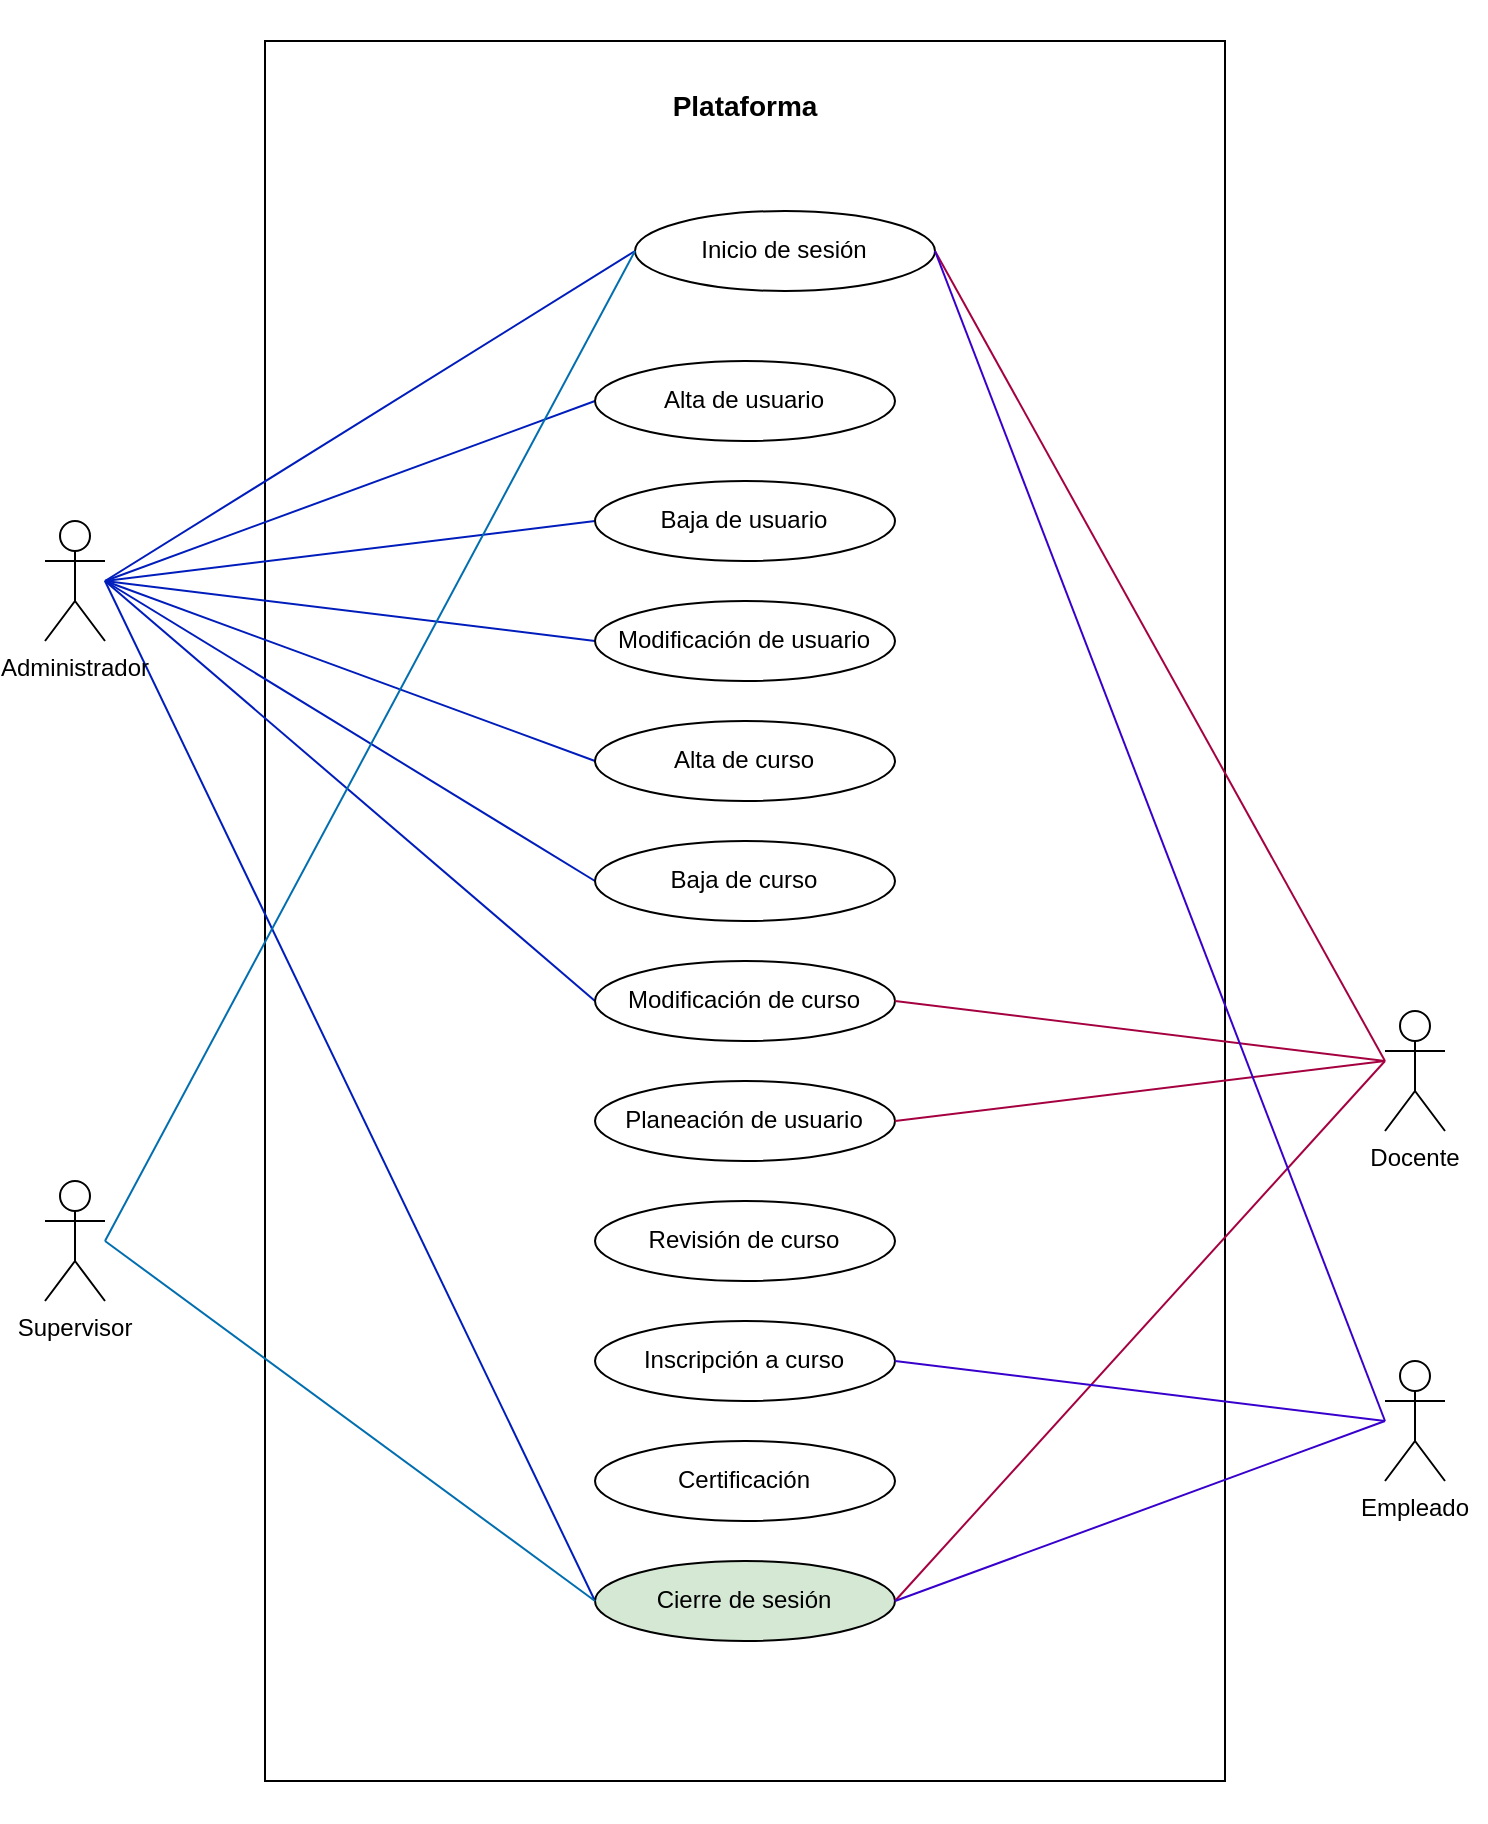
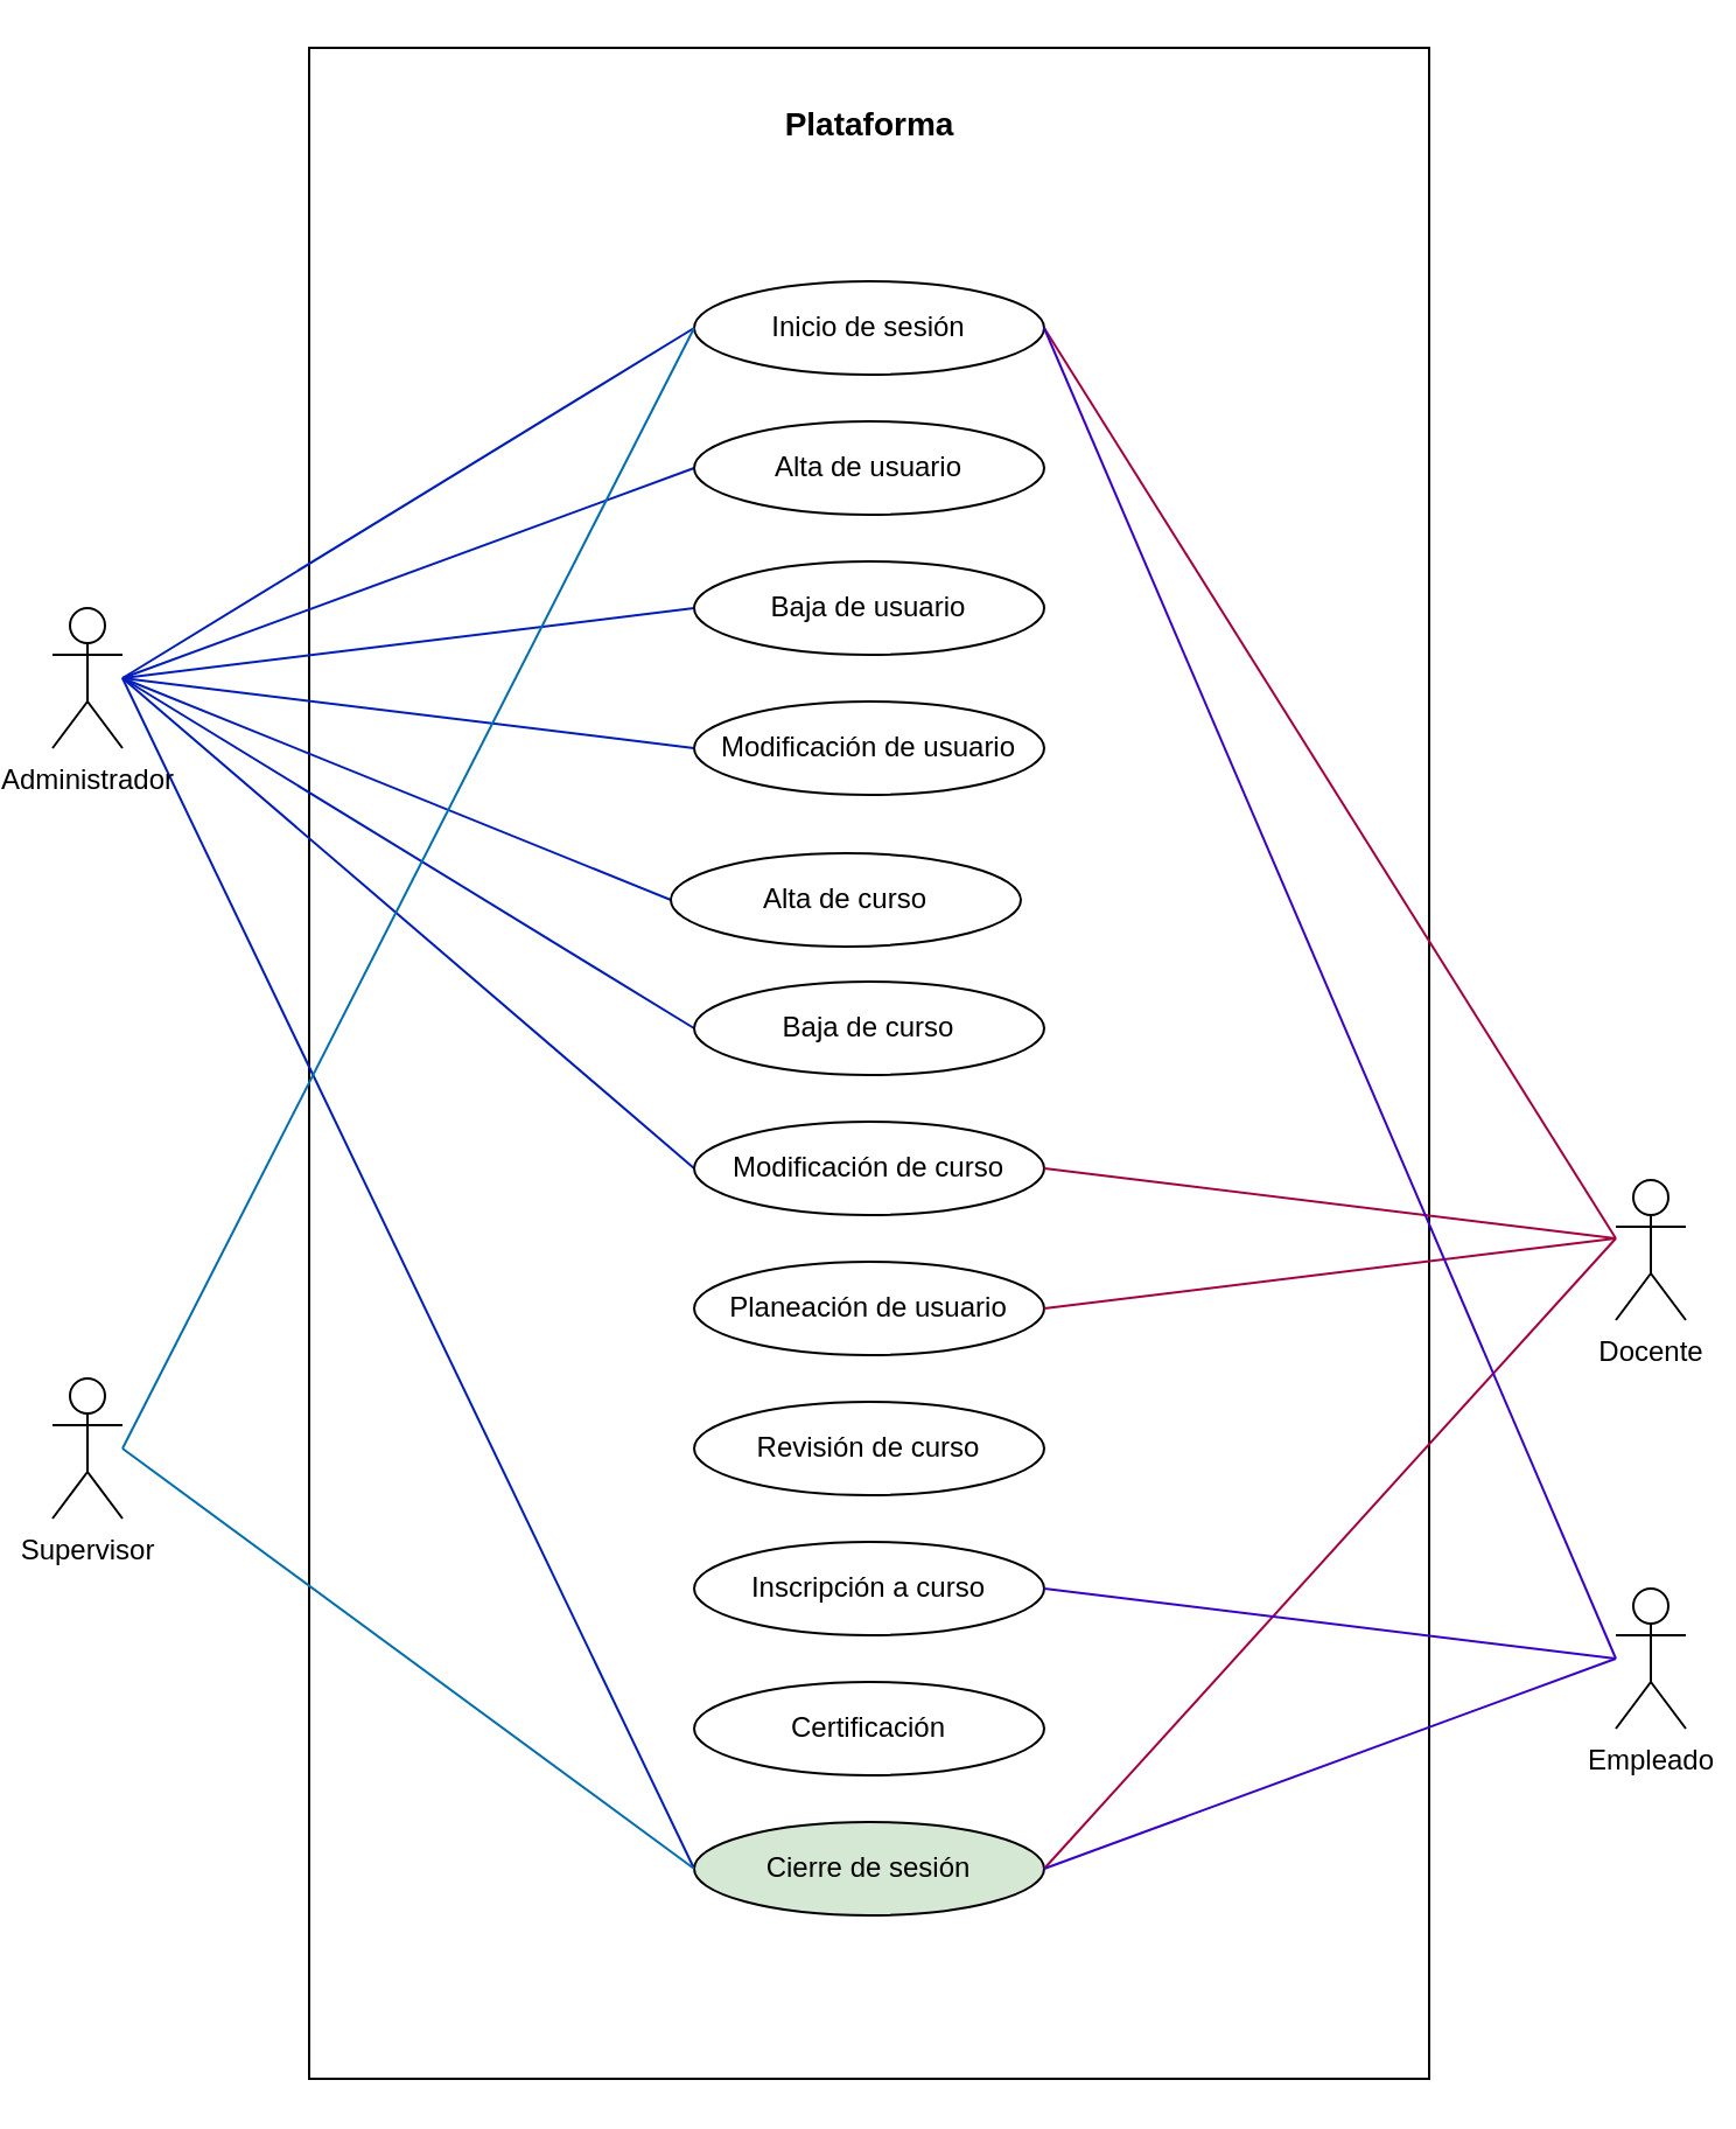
  <mxCell id="0" />
  <mxCell id="1" parent="0" />
  <mxCell id="2" value="" style="rounded=0;whiteSpace=wrap;html=1;" vertex="1" parent="1"><mxGeometry x="130" y="20" width="480" height="870" as="geometry" /></mxCell>
  <mxCell id="3" style="edgeStyle=none;rounded=0;orthogonalLoop=1;jettySize=auto;html=1;entryX=0;entryY=0.5;entryDx=0;entryDy=0;endArrow=none;endFill=0;fillColor=#0050ef;strokeColor=#001DBC;" edge="1" parent="1" target="15"><mxGeometry relative="1" as="geometry"><mxPoint x="50" y="290" as="sourcePoint" /></mxGeometry></mxCell>
  <mxCell id="4" style="edgeStyle=none;rounded=0;orthogonalLoop=1;jettySize=auto;html=1;entryX=0;entryY=0.5;entryDx=0;entryDy=0;endArrow=none;endFill=0;fillColor=#0050ef;strokeColor=#001DBC;" edge="1" parent="1" target="16"><mxGeometry relative="1" as="geometry"><mxPoint x="50" y="290" as="sourcePoint" /></mxGeometry></mxCell>
  <mxCell id="5" style="edgeStyle=none;rounded=0;orthogonalLoop=1;jettySize=auto;html=1;entryX=0;entryY=0.5;entryDx=0;entryDy=0;endArrow=none;endFill=0;fillColor=#0050ef;strokeColor=#001DBC;" edge="1" parent="1" target="17"><mxGeometry relative="1" as="geometry"><mxPoint x="50" y="290" as="sourcePoint" /></mxGeometry></mxCell>
  <mxCell id="6" style="edgeStyle=none;rounded=0;orthogonalLoop=1;jettySize=auto;html=1;entryX=0;entryY=0.5;entryDx=0;entryDy=0;endArrow=none;endFill=0;fillColor=#0050ef;strokeColor=#001DBC;" edge="1" parent="1" target="18"><mxGeometry relative="1" as="geometry"><mxPoint x="50" y="290" as="sourcePoint" /></mxGeometry></mxCell>
  <mxCell id="7" style="edgeStyle=none;rounded=0;orthogonalLoop=1;jettySize=auto;html=1;entryX=0;entryY=0.5;entryDx=0;entryDy=0;endArrow=none;endFill=0;fillColor=#0050ef;strokeColor=#001DBC;" edge="1" parent="1" target="19"><mxGeometry relative="1" as="geometry"><mxPoint x="50" y="290" as="sourcePoint" /></mxGeometry></mxCell>
  <mxCell id="8" style="edgeStyle=none;rounded=0;orthogonalLoop=1;jettySize=auto;html=1;entryX=0;entryY=0.5;entryDx=0;entryDy=0;endArrow=none;endFill=0;fillColor=#0050ef;strokeColor=#001DBC;" edge="1" parent="1" target="20"><mxGeometry relative="1" as="geometry"><mxPoint x="50" y="290" as="sourcePoint" /></mxGeometry></mxCell>
  <mxCell id="9" style="edgeStyle=none;rounded=0;orthogonalLoop=1;jettySize=auto;html=1;entryX=0;entryY=0.5;entryDx=0;entryDy=0;endArrow=none;endFill=0;fillColor=#0050ef;strokeColor=#001DBC;" edge="1" parent="1" target="12"><mxGeometry relative="1" as="geometry"><mxPoint x="50" y="290" as="sourcePoint" /></mxGeometry></mxCell>
  <mxCell id="10" style="edgeStyle=none;rounded=0;orthogonalLoop=1;jettySize=auto;html=1;endArrow=none;endFill=0;entryX=0;entryY=0.5;entryDx=0;entryDy=0;fillColor=#0050ef;strokeColor=#001DBC;" edge="1" parent="1" target="14"><mxGeometry relative="1" as="geometry"><mxPoint x="290" y="800" as="targetPoint" /><mxPoint x="50" y="290" as="sourcePoint" /></mxGeometry></mxCell>
  <mxCell id="11" value="Administrador" style="shape=umlActor;verticalLabelPosition=bottom;verticalAlign=top;html=1;" vertex="1" parent="1"><mxGeometry x="20" y="260" width="30" height="60" as="geometry" /></mxCell>
- <mxCell id="12" value="Inicio de sesión" style="ellipse;whiteSpace=wrap;html=1;" vertex="1" parent="1"><mxGeometry x="315" y="105" width="150" height="40" as="geometry" /></mxCell>
+ <mxCell id="12" value="Inicio de sesión" style="ellipse;whiteSpace=wrap;html=1;" vertex="1" parent="1"><mxGeometry x="295" y="120" width="150" height="40" as="geometry" /></mxCell>
  <mxCell id="13" value="&lt;font style=&quot;font-size: 14px&quot;&gt;Plataforma&lt;/font&gt;" style="text;strokeColor=none;fillColor=none;html=1;fontSize=24;fontStyle=1;verticalAlign=middle;align=center;" vertex="1" parent="1"><mxGeometry x="295" y="30" width="150" height="40" as="geometry" /></mxCell>
  <mxCell id="14" value="Cierre de sesión" style="ellipse;whiteSpace=wrap;html=1;fillColor=#d5e8d4;" vertex="1" parent="1"><mxGeometry x="295" y="780" width="150" height="40" as="geometry" /></mxCell>
  <mxCell id="15" value="Alta de usuario" style="ellipse;whiteSpace=wrap;html=1;" vertex="1" parent="1"><mxGeometry x="295" y="180" width="150" height="40" as="geometry" /></mxCell>
  <mxCell id="16" value="Baja de usuario" style="ellipse;whiteSpace=wrap;html=1;" vertex="1" parent="1"><mxGeometry x="295" y="240" width="150" height="40" as="geometry" /></mxCell>
  <mxCell id="17" value="Modificación de usuario" style="ellipse;whiteSpace=wrap;html=1;" vertex="1" parent="1"><mxGeometry x="295" y="300" width="150" height="40" as="geometry" /></mxCell>
- <mxCell id="18" value="Alta de curso" style="ellipse;whiteSpace=wrap;html=1;" vertex="1" parent="1"><mxGeometry x="295" y="360" width="150" height="40" as="geometry" /></mxCell>
+ <mxCell id="18" value="Alta de curso" style="ellipse;whiteSpace=wrap;html=1;" vertex="1" parent="1"><mxGeometry x="285" y="365" width="150" height="40" as="geometry" /></mxCell>
  <mxCell id="19" value="Baja de curso" style="ellipse;whiteSpace=wrap;html=1;" vertex="1" parent="1"><mxGeometry x="295" y="420" width="150" height="40" as="geometry" /></mxCell>
  <mxCell id="20" value="Modificación de curso" style="ellipse;whiteSpace=wrap;html=1;" vertex="1" parent="1"><mxGeometry x="295" y="480" width="150" height="40" as="geometry" /></mxCell>
  <mxCell id="21" value="Inscripción a curso" style="ellipse;whiteSpace=wrap;html=1;" vertex="1" parent="1"><mxGeometry x="295" y="660" width="150" height="40" as="geometry" /></mxCell>
  <mxCell id="22" value="Planeación de usuario" style="ellipse;whiteSpace=wrap;html=1;" vertex="1" parent="1"><mxGeometry x="295" y="540" width="150" height="40" as="geometry" /></mxCell>
  <mxCell id="23" value="Revisión de curso" style="ellipse;whiteSpace=wrap;html=1;" vertex="1" parent="1"><mxGeometry x="295" y="600" width="150" height="40" as="geometry" /></mxCell>
  <mxCell id="24" value="Certificación" style="ellipse;whiteSpace=wrap;html=1;" vertex="1" parent="1"><mxGeometry x="295" y="720" width="150" height="40" as="geometry" /></mxCell>
  <mxCell id="25" style="edgeStyle=none;rounded=0;orthogonalLoop=1;jettySize=auto;html=1;entryX=0;entryY=0.5;entryDx=0;entryDy=0;endArrow=none;endFill=0;fillColor=#1ba1e2;strokeColor=#006EAF;" edge="1" parent="1" target="14"><mxGeometry relative="1" as="geometry"><mxPoint x="50" y="620" as="sourcePoint" /></mxGeometry></mxCell>
  <mxCell id="26" style="edgeStyle=none;rounded=0;orthogonalLoop=1;jettySize=auto;html=1;entryX=0;entryY=0.5;entryDx=0;entryDy=0;endArrow=none;endFill=0;fillColor=#1ba1e2;strokeColor=#006EAF;" edge="1" parent="1" target="12"><mxGeometry relative="1" as="geometry"><mxPoint x="50" y="620" as="sourcePoint" /></mxGeometry></mxCell>
  <mxCell id="27" value="Supervisor" style="shape=umlActor;verticalLabelPosition=bottom;verticalAlign=top;html=1;" vertex="1" parent="1"><mxGeometry x="20" y="590" width="30" height="60" as="geometry" /></mxCell>
  <mxCell id="28" style="edgeStyle=none;rounded=0;orthogonalLoop=1;jettySize=auto;html=1;entryX=1;entryY=0.5;entryDx=0;entryDy=0;endArrow=none;endFill=0;fillColor=#d80073;strokeColor=#A50040;" edge="1" parent="1" target="22"><mxGeometry relative="1" as="geometry"><mxPoint x="690" y="530" as="sourcePoint" /></mxGeometry></mxCell>
  <mxCell id="29" style="edgeStyle=none;rounded=0;orthogonalLoop=1;jettySize=auto;html=1;entryX=1;entryY=0.5;entryDx=0;entryDy=0;endArrow=none;endFill=0;fillColor=#d80073;strokeColor=#A50040;" edge="1" parent="1" target="20"><mxGeometry relative="1" as="geometry"><mxPoint x="690" y="530" as="sourcePoint" /></mxGeometry></mxCell>
  <mxCell id="30" style="edgeStyle=none;rounded=0;orthogonalLoop=1;jettySize=auto;html=1;entryX=1;entryY=0.5;entryDx=0;entryDy=0;endArrow=none;endFill=0;fillColor=#d80073;strokeColor=#A50040;" edge="1" parent="1" target="14"><mxGeometry relative="1" as="geometry"><mxPoint x="690" y="530" as="sourcePoint" /></mxGeometry></mxCell>
  <mxCell id="31" style="edgeStyle=none;rounded=0;orthogonalLoop=1;jettySize=auto;html=1;entryX=1;entryY=0.5;entryDx=0;entryDy=0;endArrow=none;endFill=0;fillColor=#d80073;strokeColor=#A50040;" edge="1" parent="1" target="12"><mxGeometry relative="1" as="geometry"><mxPoint x="690" y="530" as="sourcePoint" /></mxGeometry></mxCell>
  <mxCell id="32" value="Docente" style="shape=umlActor;verticalLabelPosition=bottom;verticalAlign=top;html=1;outlineConnect=0;" vertex="1" parent="1"><mxGeometry x="690" y="505" width="30" height="60" as="geometry" /></mxCell>
  <mxCell id="33" style="edgeStyle=none;rounded=0;orthogonalLoop=1;jettySize=auto;html=1;entryX=1;entryY=0.5;entryDx=0;entryDy=0;endArrow=none;endFill=0;fillColor=#6a00ff;strokeColor=#3700CC;" edge="1" parent="1" target="21"><mxGeometry relative="1" as="geometry"><mxPoint x="690" y="710" as="sourcePoint" /></mxGeometry></mxCell>
  <mxCell id="34" style="edgeStyle=none;rounded=0;orthogonalLoop=1;jettySize=auto;html=1;entryX=1;entryY=0.5;entryDx=0;entryDy=0;endArrow=none;endFill=0;fillColor=#6a00ff;strokeColor=#3700CC;" edge="1" parent="1" target="14"><mxGeometry relative="1" as="geometry"><mxPoint x="690" y="710" as="sourcePoint" /></mxGeometry></mxCell>
  <mxCell id="35" style="edgeStyle=none;rounded=0;orthogonalLoop=1;jettySize=auto;html=1;entryX=1;entryY=0.5;entryDx=0;entryDy=0;endArrow=none;endFill=0;fillColor=#6a00ff;strokeColor=#3700CC;" edge="1" parent="1" target="12"><mxGeometry relative="1" as="geometry"><mxPoint x="690" y="710" as="sourcePoint" /></mxGeometry></mxCell>
  <mxCell id="36" value="Empleado" style="shape=umlActor;verticalLabelPosition=bottom;verticalAlign=top;html=1;outlineConnect=0;" vertex="1" parent="1"><mxGeometry x="690" y="680" width="30" height="60" as="geometry" /></mxCell>
